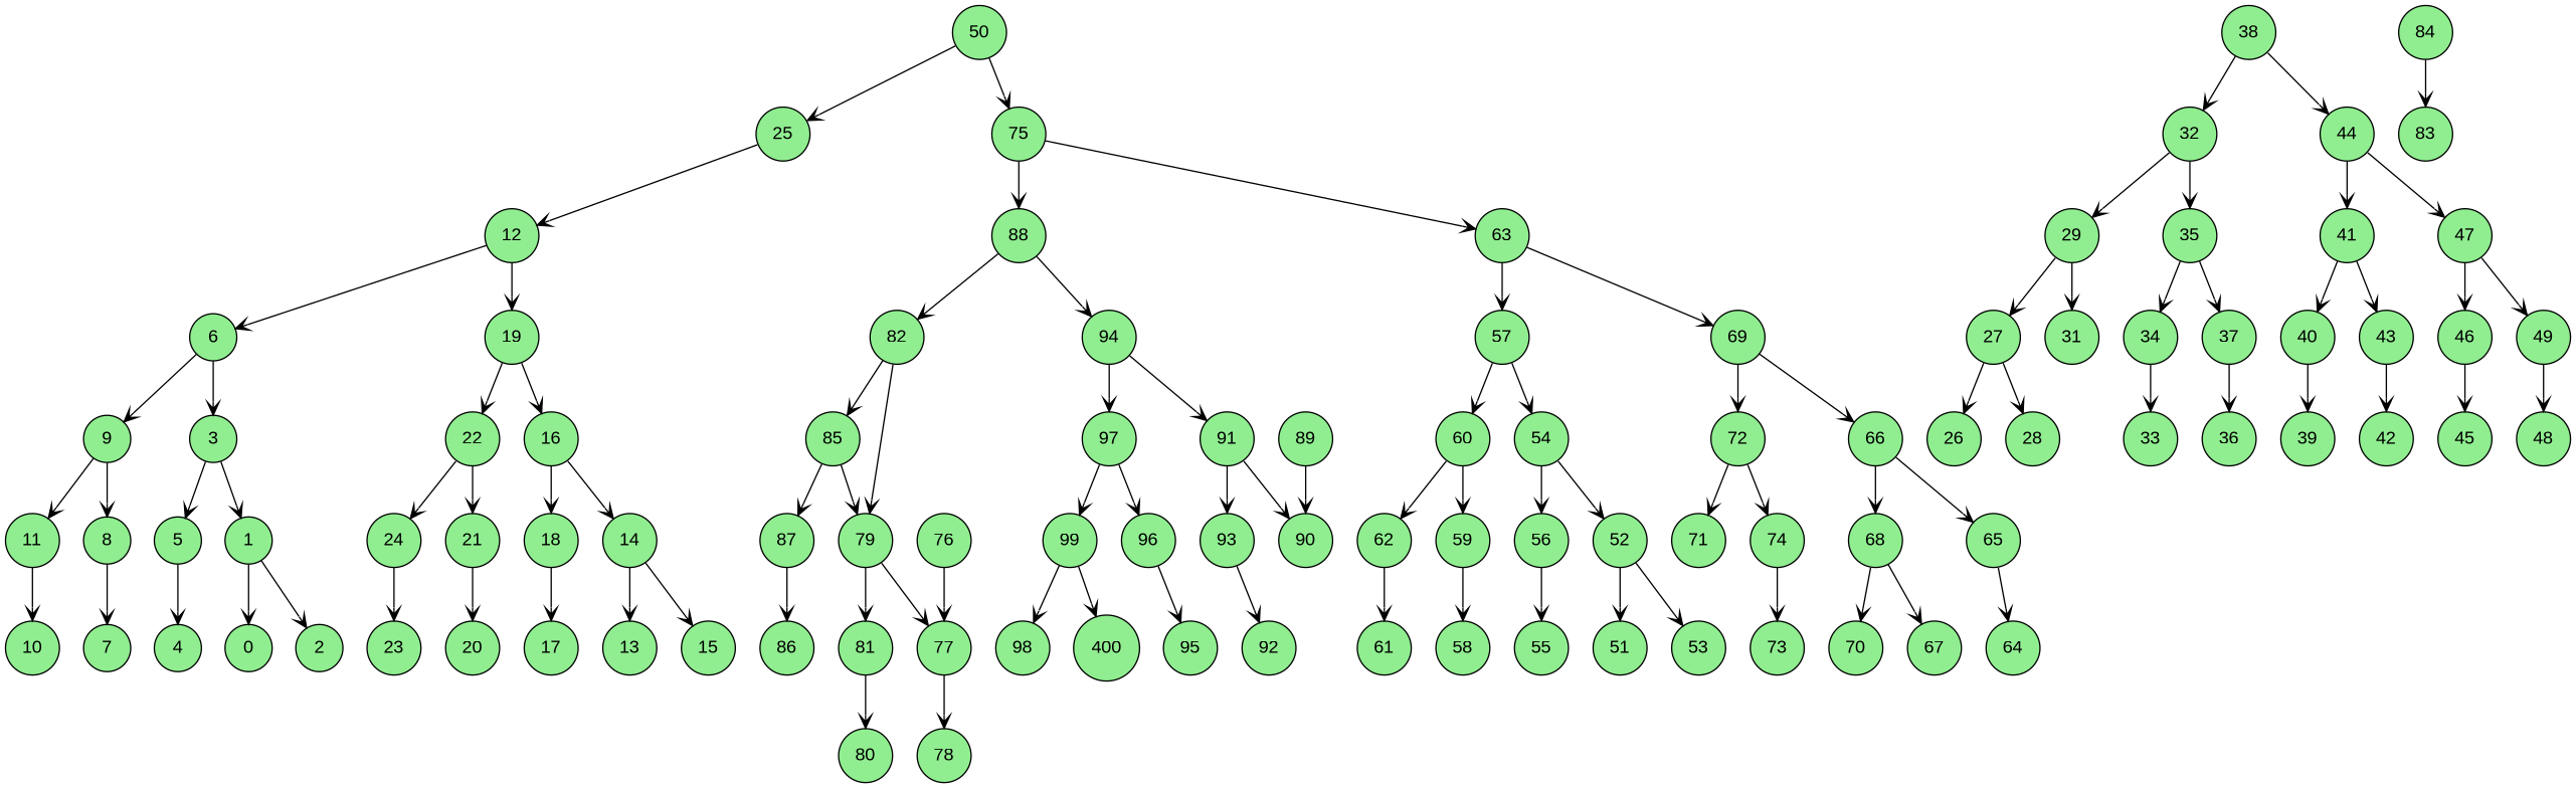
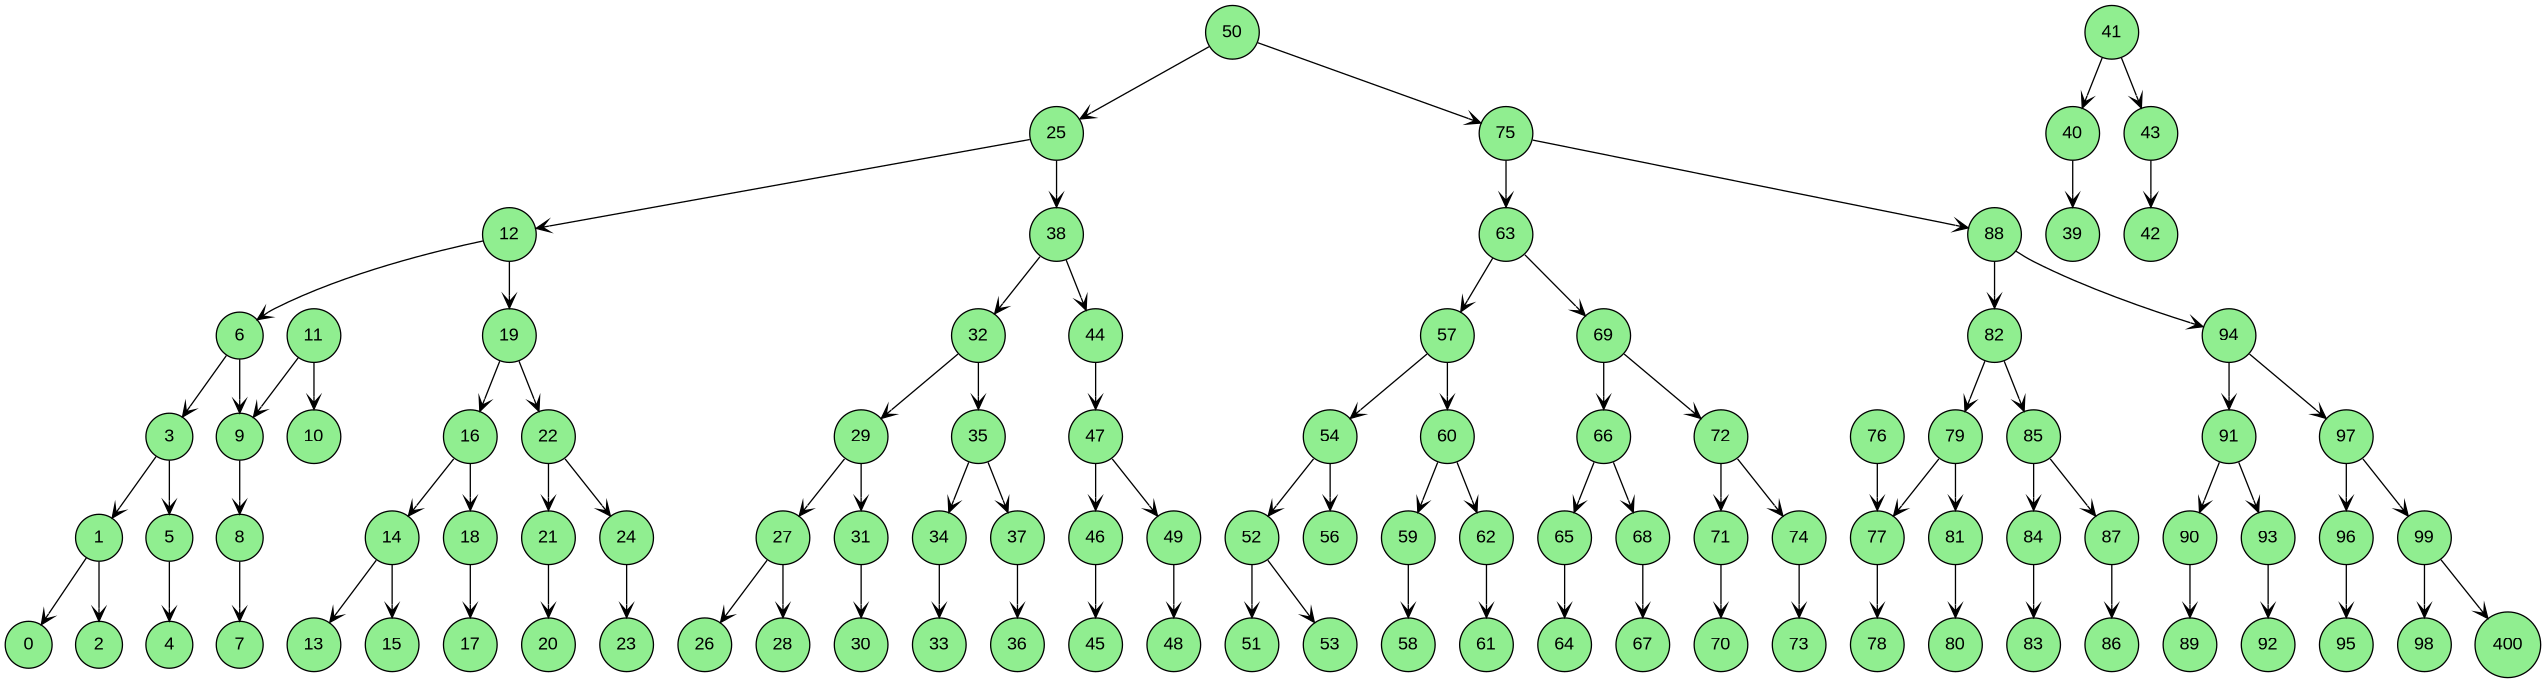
  digraph {
    node [fillcolor=lightgreen fontname=Arial shape=circle style=filled]
    edge [arrowhead=vee color=lightbrown]
    n1 [label=50]
    n2 [label=25]
    n3 [label=75]
    n4 [label=12]
    n5 [label=38]
    n6 [label=63]
    n7 [label=88]
    n8 [label=6]
    n9 [label=19]
    n10 [label=32]
    n11 [label=44]
    n12 [label=3]
    n13 [label=9]
    n14 [label=16]
    n15 [label=22]
    n16 [label=1]
    n17 [label=5]
    n18 [label=8]
    n19 [label=11]
    n20 [label=0]
    n21 [label=2]
    n22 [label=4]
    n23 [label=7]
    n24 [label=10]
    n25 [label=14]
    n26 [label=18]
    n27 [label=21]
    n28 [label=24]
    n29 [label=13]
    n30 [label=15]
    n31 [label=17]
    n32 [label=20]
    n33 [label=23]
    n34 [label=29]
    n35 [label=35]
    n36 [label=41]
    n37 [label=47]
    n38 [label=27]
    n39 [label=31]
    n40 [label=34]
    n41 [label=37]
    n42 [label=26]
    n43 [label=28]
+   n44 [label=30]
    n45 [label=33]
    n46 [label=36]
    n47 [label=40]
    n48 [label=43]
    n49 [label=46]
    n50 [label=49]
    n51 [label=39]
    n52 [label=42]
    n53 [label=45]
    n54 [label=48]
    n55 [label=57]
    n56 [label=69]
    n57 [label=82]
    n58 [label=94]
    n59 [label=54]
    n60 [label=60]
    n61 [label=66]
    n62 [label=72]
    n63 [label=52]
    n64 [label=56]
    n65 [label=59]
    n66 [label=62]
    n67 [label=51]
    n68 [label=53]
-   n69 [label=55]
    n70 [label=58]
    n71 [label=61]
    n72 [label=65]
    n73 [label=68]
    n74 [label=71]
    n75 [label=74]
    n76 [label=64]
    n77 [label=67]
    n78 [label=70]
    n79 [label=73]
    n80 [label=79]
    n81 [label=85]
    n82 [label=91]
    n83 [label=97]
    n84 [label=77]
    n85 [label=81]
    n86 [label=84]
    n87 [label=87]
    n88 [label=78]
    n89 [label=80]
    n90 [label=76]
    n91 [label=83]
    n92 [label=86]
    n93 [label=90]
    n94 [label=93]
    n95 [label=96]
    n96 [label=99]
    n97 [label=89]
    n98 [label=92]
    n99 [label=95]
    n100 [label=98]
    n101 [label=400]
    n1 -> n2
    n1 -> n3
    n2 -> n4
+   n2 -> n5
    n3 -> n6
    n3 -> n7
    n4 -> n8
    n4 -> n9
    n5 -> n10
    n5 -> n11
    n6 -> n55
    n6 -> n56
    n7 -> n57
    n7 -> n58
    n8 -> n12
    n8 -> n13
    n9 -> n14
    n9 -> n15
    n10 -> n34
    n10 -> n35
-   n11 -> n36
    n11 -> n37
    n12 -> n16
    n12 -> n17
    n13 -> n18
-   n13 -> n19
+   n19 -> n13
    n14 -> n25
    n14 -> n26
    n15 -> n27
    n15 -> n28
    n16 -> n20
    n16 -> n21
    n17 -> n22
    n18 -> n23
    n19 -> n24
    n25 -> n29
    n25 -> n30
    n26 -> n31
    n27 -> n32
    n28 -> n33
    n34 -> n38
    n34 -> n39
    n35 -> n40
    n35 -> n41
    n36 -> n47
    n36 -> n48
    n37 -> n49
    n37 -> n50
    n38 -> n42
    n38 -> n43
+   n39 -> n44
    n40 -> n45
    n41 -> n46
    n47 -> n51
    n48 -> n52
    n49 -> n53
    n50 -> n54
    n55 -> n59
    n55 -> n60
    n56 -> n61
    n56 -> n62
    n57 -> n80
    n57 -> n81
    n58 -> n82
    n58 -> n83
    n59 -> n63
    n59 -> n64
    n60 -> n65
    n60 -> n66
    n61 -> n72
    n61 -> n73
    n62 -> n74
    n62 -> n75
    n63 -> n67
    n63 -> n68
-   n64 -> n69
    n65 -> n70
    n66 -> n71
    n72 -> n76
    n73 -> n77
-   n73 -> n78
+   n74 -> n78
    n75 -> n79
    n80 -> n84
    n80 -> n85
-   n81 -> n80
+   n81 -> n86
    n81 -> n87
    n82 -> n93
    n82 -> n94
    n83 -> n95
    n83 -> n96
    n84 -> n88
    n85 -> n89
    n86 -> n91
    n87 -> n92
    n90 -> n84
-   n97 -> n93
+   n93 -> n97
    n94 -> n98
    n95 -> n99
    n96 -> n100
    n96 -> n101
  }
